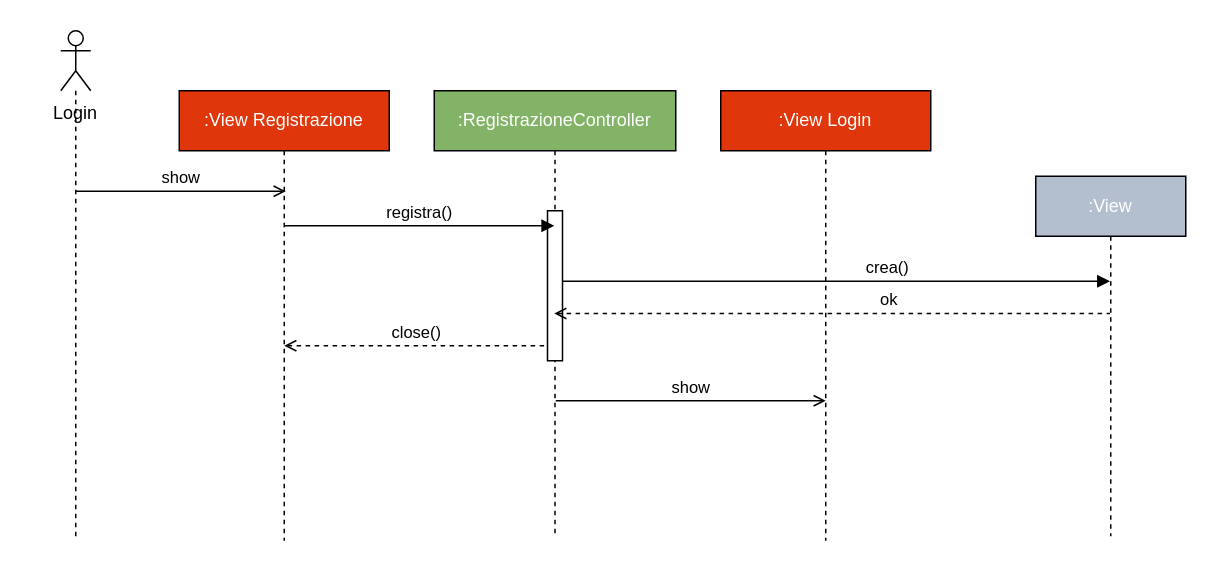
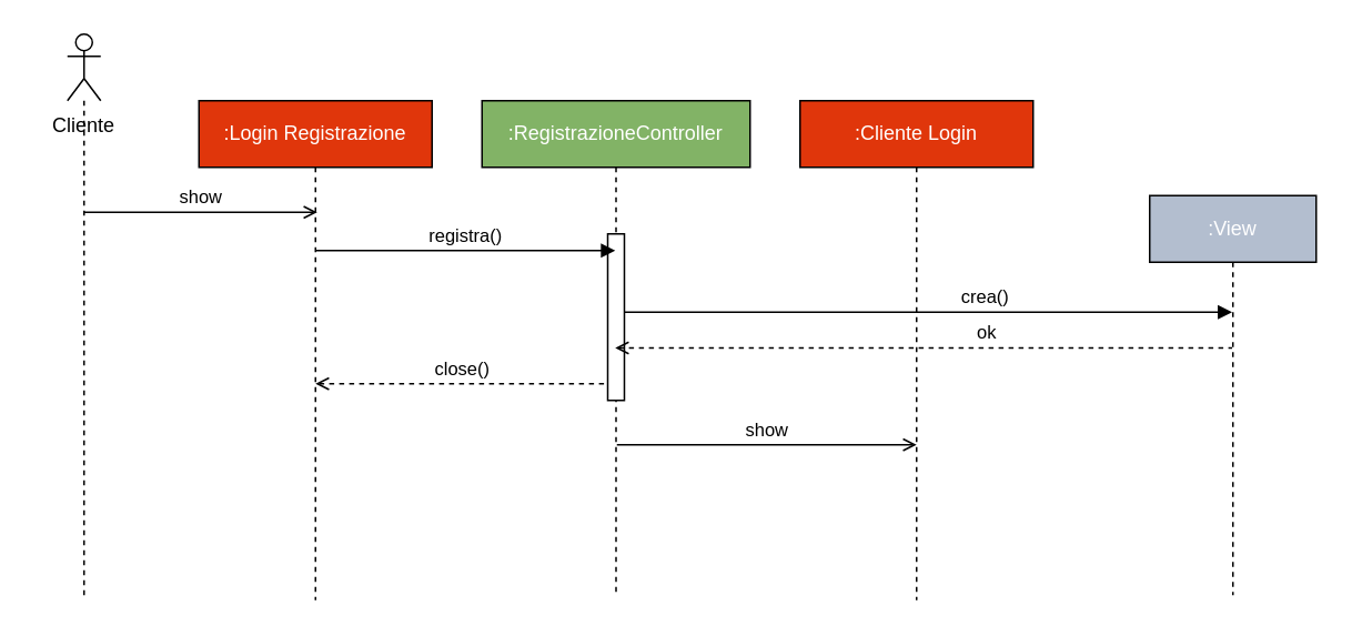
  <mxCell id="0" />
  <mxCell id="1" parent="0" />
- <mxCell id="2" value=":View Registrazione" style="shape=umlLifeline;perimeter=lifelinePerimeter;whiteSpace=wrap;html=1;container=1;dropTarget=0;collapsible=0;recursiveResize=0;outlineConnect=0;portConstraint=eastwest;newEdgeStyle={&quot;curved&quot;:0,&quot;rounded&quot;:0};fillColor=#E0360B;strokeColor=#000000;fontColor=#FFFFFF;" parent="1" vertex="1"><mxGeometry x="119" y="60" width="140" height="300" as="geometry" /></mxCell>
+ <mxCell id="2" value=":Login Registrazione" style="shape=umlLifeline;perimeter=lifelinePerimeter;whiteSpace=wrap;html=1;container=1;dropTarget=0;collapsible=0;recursiveResize=0;outlineConnect=0;portConstraint=eastwest;newEdgeStyle={&quot;curved&quot;:0,&quot;rounded&quot;:0};fillColor=#E0360B;strokeColor=#000000;fontColor=#FFFFFF;" parent="1" vertex="1"><mxGeometry x="119" y="60" width="140" height="300" as="geometry" /></mxCell>
  <mxCell id="3" value=":RegistrazioneController" style="shape=umlLifeline;perimeter=lifelinePerimeter;whiteSpace=wrap;html=1;container=1;dropTarget=0;collapsible=0;recursiveResize=0;outlineConnect=0;portConstraint=eastwest;newEdgeStyle={&quot;curved&quot;:0,&quot;rounded&quot;:0};fillColor=#82b366;strokeColor=#000000;fontColor=#FFFFFF;" parent="1" vertex="1"><mxGeometry x="289" y="60" width="161" height="297" as="geometry" /></mxCell>
  <mxCell id="4" value="" style="html=1;points=[[0,0,0,0,5],[0,1,0,0,-5],[1,0,0,0,5],[1,1,0,0,-5]];perimeter=orthogonalPerimeter;outlineConnect=0;targetShapes=umlLifeline;portConstraint=eastwest;newEdgeStyle={&quot;curved&quot;:0,&quot;rounded&quot;:0};" parent="3" vertex="1"><mxGeometry x="75.5" y="80" width="10" height="100" as="geometry" /></mxCell>
  <mxCell id="5" value="registra()" style="html=1;verticalAlign=bottom;endArrow=block;curved=0;rounded=0;" parent="1" target="3" edge="1"><mxGeometry width="80" relative="1" as="geometry"><mxPoint x="189" y="150" as="sourcePoint" /><mxPoint x="269" y="150" as="targetPoint" /></mxGeometry></mxCell>
  <mxCell id="6" value="close()" style="html=1;verticalAlign=bottom;endArrow=none;curved=0;rounded=0;endFill=0;startArrow=open;startFill=0;dashed=1;" parent="1" target="4" edge="1"><mxGeometry width="80" relative="1" as="geometry"><mxPoint x="189" y="230" as="sourcePoint" /><mxPoint x="339" y="230" as="targetPoint" /></mxGeometry></mxCell>
  <mxCell id="7" value="" style="shape=umlLifeline;perimeter=lifelinePerimeter;whiteSpace=wrap;html=1;container=1;dropTarget=0;collapsible=0;recursiveResize=0;outlineConnect=0;portConstraint=eastwest;newEdgeStyle={&quot;curved&quot;:0,&quot;rounded&quot;:0};participant=umlActor;" parent="1" vertex="1"><mxGeometry x="40" y="20" width="20" height="337" as="geometry" /></mxCell>
- <mxCell id="8" value="Login" style="text;strokeColor=none;align=center;fillColor=none;html=1;verticalAlign=middle;whiteSpace=wrap;rounded=0;" parent="1" vertex="1"><mxGeometry x="20" y="60" width="60" height="30" as="geometry" /></mxCell>
+ <mxCell id="8" value="Cliente" style="text;strokeColor=none;align=center;fillColor=none;html=1;verticalAlign=middle;whiteSpace=wrap;rounded=0;" parent="1" vertex="1"><mxGeometry x="20" y="60" width="60" height="30" as="geometry" /></mxCell>
  <mxCell id="9" value="show" style="html=1;verticalAlign=bottom;endArrow=open;curved=0;rounded=0;endFill=0;" parent="1" edge="1"><mxGeometry width="80" relative="1" as="geometry"><mxPoint x="50" y="127" as="sourcePoint" /><mxPoint x="190" y="127" as="targetPoint" /></mxGeometry></mxCell>
  <mxCell id="10" value=":View" style="shape=umlLifeline;perimeter=lifelinePerimeter;whiteSpace=wrap;html=1;container=1;dropTarget=0;collapsible=0;recursiveResize=0;outlineConnect=0;portConstraint=eastwest;newEdgeStyle={&quot;curved&quot;:0,&quot;rounded&quot;:0};fillColor=#B3BECF;strokeColor=#000000;fontColor=#FFFFFF;" parent="1" vertex="1"><mxGeometry x="690" y="117" width="100" height="240" as="geometry" /></mxCell>
  <mxCell id="11" value="crea()" style="html=1;verticalAlign=bottom;endArrow=block;curved=0;rounded=0;" parent="1" edge="1"><mxGeometry x="0.181" width="80" relative="1" as="geometry"><mxPoint x="374.5" y="187" as="sourcePoint" /><mxPoint x="739.5" y="187" as="targetPoint" /><mxPoint as="offset" /></mxGeometry></mxCell>
- <mxCell id="12" value=":View Login" style="shape=umlLifeline;perimeter=lifelinePerimeter;whiteSpace=wrap;html=1;container=1;dropTarget=0;collapsible=0;recursiveResize=0;outlineConnect=0;portConstraint=eastwest;newEdgeStyle={&quot;curved&quot;:0,&quot;rounded&quot;:0};fillColor=#E0360B;strokeColor=#000000;fontColor=#FFFFFF;" parent="1" vertex="1"><mxGeometry x="480" y="60" width="140" height="300" as="geometry" /></mxCell>
+ <mxCell id="12" value=":Cliente Login" style="shape=umlLifeline;perimeter=lifelinePerimeter;whiteSpace=wrap;html=1;container=1;dropTarget=0;collapsible=0;recursiveResize=0;outlineConnect=0;portConstraint=eastwest;newEdgeStyle={&quot;curved&quot;:0,&quot;rounded&quot;:0};fillColor=#E0360B;strokeColor=#000000;fontColor=#FFFFFF;" parent="1" vertex="1"><mxGeometry x="480" y="60" width="140" height="300" as="geometry" /></mxCell>
  <mxCell id="13" value="show" style="html=1;verticalAlign=bottom;endArrow=open;curved=0;rounded=0;endFill=0;" parent="1" edge="1"><mxGeometry width="80" relative="1" as="geometry"><mxPoint x="370" y="266.66" as="sourcePoint" /><mxPoint x="550" y="266.66" as="targetPoint" /></mxGeometry></mxCell>
  <mxCell id="14" value="ok" style="html=1;verticalAlign=bottom;endArrow=none;curved=0;rounded=0;endFill=0;startArrow=open;startFill=0;dashed=1;" parent="1" source="3" edge="1" target="10"><mxGeometry x="0.204" y="1" width="80" relative="1" as="geometry"><mxPoint x="560" y="208.13" as="sourcePoint" /><mxPoint x="736" y="208.13" as="targetPoint" /><mxPoint as="offset" /></mxGeometry></mxCell>
